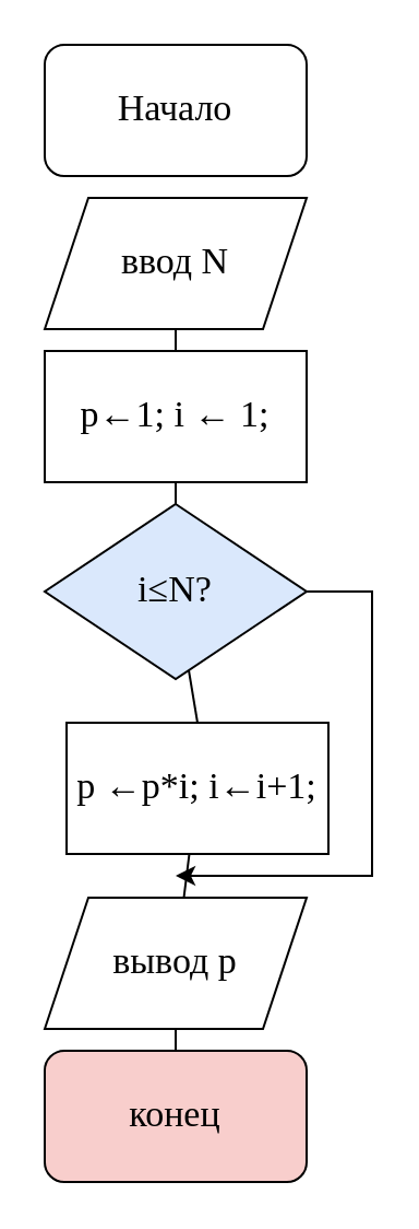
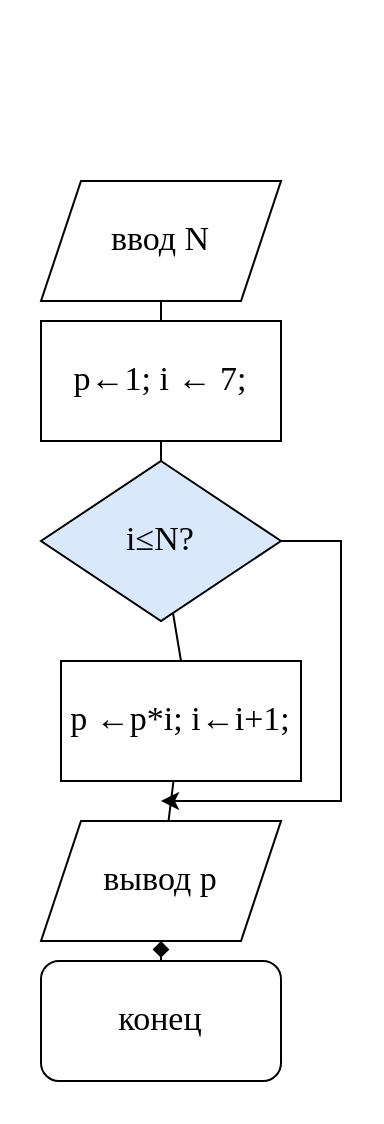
  <mxCell id="0" />
  <mxCell id="1" parent="0" />
- <mxCell id="2" value="Начало" style="rounded=1;whiteSpace=wrap;html=1;fontFamily=Times New Roman;fontSize=17;" vertex="1" parent="1"><mxGeometry x="20" y="20" width="120" height="60" as="geometry" /></mxCell>
  <mxCell id="3" value="ввод N" style="shape=parallelogram;perimeter=parallelogramPerimeter;whiteSpace=wrap;html=1;fixedSize=1;fontFamily=Times New Roman;fontSize=17;" vertex="1" parent="1"><mxGeometry x="20" y="90" width="120" height="60" as="geometry" /></mxCell>
- <mxCell id="4" value="&lt;span style=&quot;font-size: 17px;&quot; lang=&quot;EN-US&quot;&gt;p&lt;/span&gt;&lt;span style=&quot;font-size: 17px;&quot;&gt;←1; &lt;/span&gt;&lt;span style=&quot;font-size: 17px;&quot; lang=&quot;EN-US&quot;&gt;i&lt;/span&gt;&lt;span style=&quot;font-size: 17px;&quot;&gt; ← 1;&lt;/span&gt;" style="rounded=0;whiteSpace=wrap;html=1;fontFamily=Times New Roman;fontSize=17;" vertex="1" parent="1"><mxGeometry x="20" y="160" width="120" height="60" as="geometry" /></mxCell>
+ <mxCell id="4" value="&lt;span style=&quot;font-size: 17px;&quot; lang=&quot;EN-US&quot;&gt;p&lt;/span&gt;&lt;span style=&quot;font-size: 17px;&quot;&gt;←1; &lt;/span&gt;&lt;span style=&quot;font-size: 17px;&quot; lang=&quot;EN-US&quot;&gt;i&lt;/span&gt;&lt;span style=&quot;font-size: 17px;&quot;&gt; ← 7;&lt;/span&gt;" style="rounded=0;whiteSpace=wrap;html=1;fontFamily=Times New Roman;fontSize=17;" vertex="1" parent="1"><mxGeometry x="20" y="160" width="120" height="60" as="geometry" /></mxCell>
  <mxCell id="5" value="&lt;span style=&quot;font-size: 17px;&quot; lang=&quot;EN-US&quot;&gt;i&lt;/span&gt;&lt;span style=&quot;font-size: 17px;&quot;&gt;≤&lt;/span&gt;&lt;span style=&quot;font-size: 17px;&quot; lang=&quot;EN-US&quot;&gt;N&lt;/span&gt;?" style="rhombus;whiteSpace=wrap;html=1;fontFamily=Times New Roman;fontSize=17;fillColor=#dae8fc;" vertex="1" parent="1"><mxGeometry x="20" y="230" width="120" height="80" as="geometry" /></mxCell>
  <mxCell id="6" value="&lt;span style=&quot;font-size: 17px;&quot; lang=&quot;EN-US&quot;&gt;p&lt;/span&gt;&lt;span style=&quot;font-size: 17px;&quot;&gt; ←&lt;/span&gt;&lt;span style=&quot;font-size: 17px;&quot; lang=&quot;EN-US&quot;&gt;p&lt;/span&gt;&lt;span style=&quot;font-size: 17px;&quot;&gt;*&lt;/span&gt;&lt;span style=&quot;font-size: 17px;&quot; lang=&quot;EN-US&quot;&gt;i&lt;/span&gt;&lt;span style=&quot;font-size: 17px;&quot;&gt;; &lt;/span&gt;&lt;span style=&quot;font-size: 17px;&quot; lang=&quot;EN-US&quot;&gt;i&lt;/span&gt;&lt;span style=&quot;font-size: 17px;&quot;&gt;←&lt;/span&gt;&lt;span style=&quot;font-size: 17px;&quot; lang=&quot;EN-US&quot;&gt;i&lt;/span&gt;&lt;span style=&quot;font-size: 17px;&quot;&gt;+1;&lt;/span&gt;" style="rounded=0;whiteSpace=wrap;html=1;fontFamily=Times New Roman;fontSize=17;" vertex="1" parent="1"><mxGeometry x="30" y="330" width="120" height="60" as="geometry" /></mxCell>
- <mxCell id="7" value="конец" style="rounded=1;whiteSpace=wrap;html=1;fontFamily=Times New Roman;fontSize=17;fillColor=#f8cecc;" vertex="1" parent="1"><mxGeometry x="20" y="480" width="120" height="60" as="geometry" /></mxCell>
+ <mxCell id="7" value="конец" style="rounded=1;whiteSpace=wrap;html=1;fontFamily=Times New Roman;fontSize=17;" vertex="1" parent="1"><mxGeometry x="20" y="480" width="120" height="60" as="geometry" /></mxCell>
  <mxCell id="8" value="&lt;span style=&quot;font-size: 17px;&quot;&gt;вывод &lt;/span&gt;&lt;span style=&quot;font-size: 17px;&quot; lang=&quot;EN-US&quot;&gt;p&lt;/span&gt;&lt;span style=&quot;font-size: 17px;&quot;&gt;&lt;/span&gt;" style="shape=parallelogram;perimeter=parallelogramPerimeter;whiteSpace=wrap;html=1;fixedSize=1;fontFamily=Times New Roman;fontSize=17;" vertex="1" parent="1"><mxGeometry x="20" y="410" width="120" height="60" as="geometry" /></mxCell>
  <mxCell id="9" value="" style="endArrow=none;html=1;entryX=0.5;entryY=1;entryDx=0;entryDy=0;exitX=0.5;exitY=0;exitDx=0;exitDy=0;fontFamily=Times New Roman;fontSize=17;" edge="1" parent="1" source="4" target="3"><mxGeometry width="50" height="50" relative="1" as="geometry"><mxPoint x="90" y="110" as="sourcePoint" /><mxPoint x="90" y="90" as="targetPoint" /></mxGeometry></mxCell>
  <mxCell id="10" value="" style="endArrow=none;html=1;exitX=0.5;exitY=0;exitDx=0;exitDy=0;entryX=0.5;entryY=1;entryDx=0;entryDy=0;fontFamily=Times New Roman;fontSize=17;" edge="1" parent="1" source="5" target="4"><mxGeometry width="50" height="50" relative="1" as="geometry"><mxPoint x="100" y="120" as="sourcePoint" /><mxPoint x="80" y="240" as="targetPoint" /></mxGeometry></mxCell>
  <mxCell id="11" value="" style="endArrow=none;html=1;exitX=0.5;exitY=0;exitDx=0;exitDy=0;fontFamily=Times New Roman;fontSize=17;" edge="1" parent="1" source="6" target="5"><mxGeometry width="50" height="50" relative="1" as="geometry"><mxPoint x="110" y="130" as="sourcePoint" /><mxPoint x="110" y="110" as="targetPoint" /></mxGeometry></mxCell>
  <mxCell id="12" value="" style="endArrow=none;html=1;fontFamily=Times New Roman;fontSize=17;" edge="1" parent="1" source="8" target="6"><mxGeometry width="50" height="50" relative="1" as="geometry"><mxPoint x="120" y="140" as="sourcePoint" /><mxPoint x="120" y="120" as="targetPoint" /></mxGeometry></mxCell>
- <mxCell id="13" value="" style="endArrow=none;html=1;fontFamily=Times New Roman;fontSize=17;" edge="1" parent="1" source="7" target="8"><mxGeometry width="50" height="50" relative="1" as="geometry"><mxPoint x="130" y="150" as="sourcePoint" /><mxPoint x="130" y="130" as="targetPoint" /></mxGeometry></mxCell>
+ <mxCell id="13" value="" style="endArrow=diamond;html=1;fontFamily=Times New Roman;fontSize=17;" edge="1" parent="1" source="7" target="8"><mxGeometry width="50" height="50" relative="1" as="geometry"><mxPoint x="130" y="150" as="sourcePoint" /><mxPoint x="130" y="130" as="targetPoint" /></mxGeometry></mxCell>
  <mxCell id="14" value="" style="endArrow=classic;html=1;exitX=1;exitY=0.5;exitDx=0;exitDy=0;rounded=0;fontFamily=Times New Roman;fontSize=17;" edge="1" parent="1" source="5"><mxGeometry width="50" height="50" relative="1" as="geometry"><mxPoint x="220" y="290" as="sourcePoint" /><mxPoint x="80" y="400" as="targetPoint" /><Array as="points"><mxPoint x="170" y="270" /><mxPoint x="170" y="400" /></Array></mxGeometry></mxCell>
